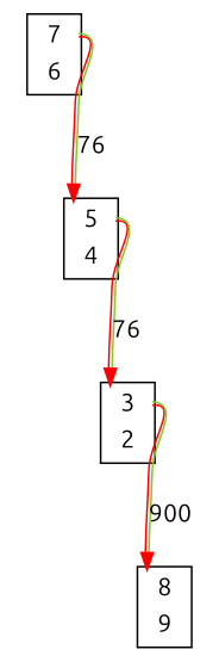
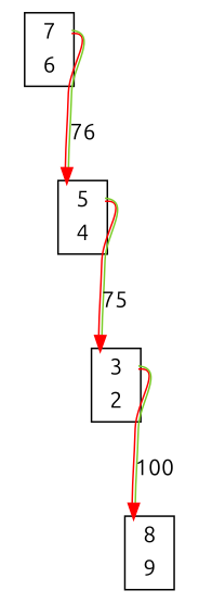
  digraph {
    fontname=Ubuntu
    node [color=black fillcolor=white fontname=Ubuntu shape=plaintext style=filled]
    edge [color="0 1 1:0.250 0.800 0.800" fontname=Ubuntu]
    n1 [label=<<TABLE bgcolor = "white"> <TR><TD BORDER = "0" PORT = "port_0x7f3991fa7820_in"></TD><TD BORDER = "0" PORT = "port_">3</TD><TD BORDER = "0" PORT = "port_0x7f3991fa7820_out"></TD></TR> <TR><TD BORDER = "0" PORT = "port_0x7f3991fa7d60_out"></TD><TD BORDER = "0" PORT = "port_">2</TD><TD BORDER = "0" PORT = "port_0x7f3991fa7d60_in"></TD></TR> </TABLE>>]
    n2 [label=<<TABLE bgcolor = "white"> <TR><TD BORDER = "0" PORT = "port_0x7f3991816040_in"></TD><TD BORDER = "0" PORT = "port_">8</TD><TD BORDER = "0" PORT = "port_0x7f3991816040_out"></TD></TR> <TR><TD BORDER = "0" PORT = "port_0x7f3991f1eee0_out"></TD><TD BORDER = "0" PORT = "port_">9</TD><TD BORDER = "0" PORT = "port_0x7f3991f1eee0_in"></TD></TR> </TABLE>>]
    n3 [label=<<TABLE bgcolor = "white"> <TR><TD BORDER = "0" PORT = "port_0x7f395d0160a0_in"></TD><TD BORDER = "0" PORT = "port_">5</TD><TD BORDER = "0" PORT = "port_0x7f395d0160a0_out"></TD></TR> <TR><TD BORDER = "0" PORT = "port_0x7f395c816040_out"></TD><TD BORDER = "0" PORT = "port_">4</TD><TD BORDER = "0" PORT = "port_0x7f395c816040_in"></TD></TR> </TABLE>>]
    n4 [label=<<TABLE bgcolor = "white"> <TR><TD BORDER = "0" PORT = "port_0x7f3991fa7fa0_in"></TD><TD BORDER = "0" PORT = "port_">7</TD><TD BORDER = "0" PORT = "port_0x7f3991fa7fa0_out"></TD></TR> <TR><TD BORDER = "0" PORT = "port_0x7f395c416040_out"></TD><TD BORDER = "0" PORT = "port_">6</TD><TD BORDER = "0" PORT = "port_0x7f395c416040_in"></TD></TR> </TABLE>>]
-   n1 -> n2 [headport=port_0x7f3991816040_in label=900 tailport=port_0x7f3991fa7820_out]
-   n3 -> n1 [headport=port_0x7f3991fa7820_in label=76 tailport=port_0x7f395d0160a0_out]
+   n1 -> n2 [headport=port_0x7f3991816040_in label=100 tailport=port_0x7f3991fa7820_out]
+   n3 -> n1 [headport=port_0x7f3991fa7820_in label=75 tailport=port_0x7f395d0160a0_out]
    n4 -> n3 [headport=port_0x7f395d0160a0_in label=76 tailport=port_0x7f3991fa7fa0_out]
  }
